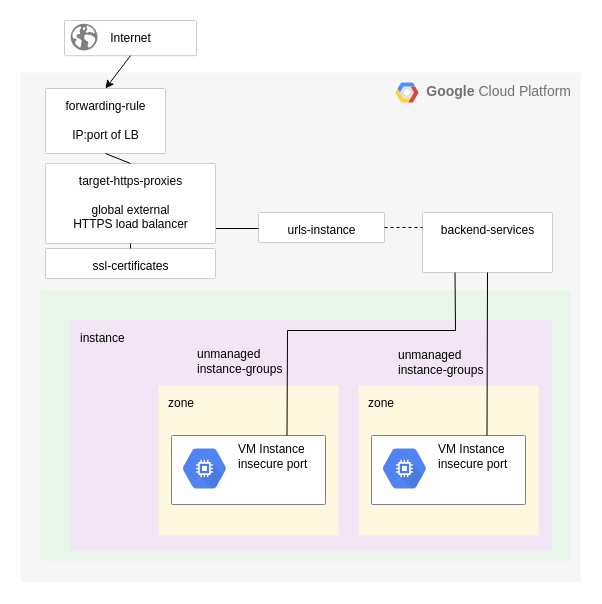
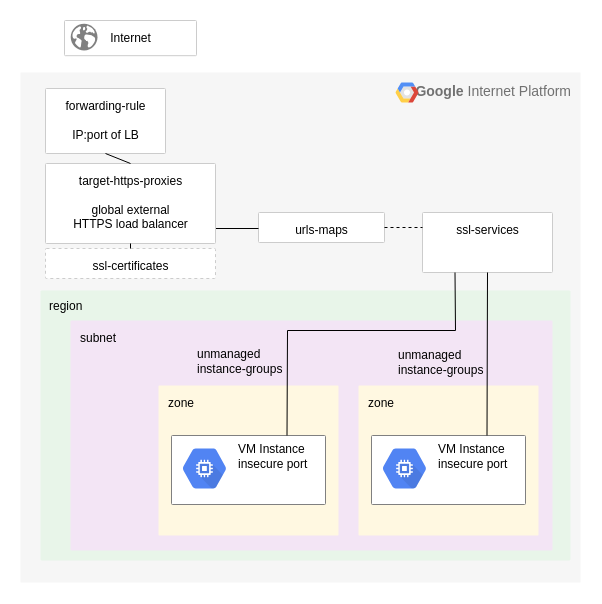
  <mxCell id="0" />
  <mxCell id="1" parent="0" />
- <mxCell id="2" value="&lt;b&gt;Google &lt;/b&gt;Cloud Platform" style="fillColor=#F6F6F6;strokeColor=none;shadow=0;gradientColor=none;fontSize=14;align=right;spacing=10;fontColor=#717171;9E9E9E;verticalAlign=top;spacingTop=-4;fontStyle=0;spacingLeft=40;html=1;container=0;" vertex="1" parent="1"><mxGeometry x="20" y="72" width="560" height="510" as="geometry" /></mxCell>
+ <mxCell id="2" value="&lt;b&gt;Google &lt;/b&gt;Internet Platform" style="fillColor=#F6F6F6;strokeColor=none;shadow=0;gradientColor=none;fontSize=14;align=right;spacing=10;fontColor=#717171;9E9E9E;verticalAlign=top;spacingTop=-4;fontStyle=0;spacingLeft=40;html=1;container=0;" vertex="1" parent="1"><mxGeometry x="20" y="72" width="560" height="510" as="geometry" /></mxCell>
  <mxCell id="3" value="" style="sketch=0;points=[[0,0,0],[0.25,0,0],[0.5,0,0],[0.75,0,0],[1,0,0],[1,0.25,0],[1,0.5,0],[1,0.75,0],[1,1,0],[0.75,1,0],[0.5,1,0],[0.25,1,0],[0,1,0],[0,0.75,0],[0,0.5,0],[0,0.25,0]];rounded=1;absoluteArcSize=1;arcSize=2;html=1;strokeColor=none;gradientColor=none;shadow=0;dashed=0;fontSize=12;fontColor=#9E9E9E;align=left;verticalAlign=top;spacing=10;spacingTop=-4;fillColor=#E8F5E9;" parent="1" vertex="1"><mxGeometry x="40" y="290" width="530" height="270" as="geometry"><mxPoint x="10" y="50" as="offset" /></mxGeometry></mxCell>
- <mxCell id="4" value="instance" style="sketch=0;points=[[0,0,0],[0.25,0,0],[0.5,0,0],[0.75,0,0],[1,0,0],[1,0.25,0],[1,0.5,0],[1,0.75,0],[1,1,0],[0.75,1,0],[0.5,1,0],[0.25,1,0],[0,1,0],[0,0.75,0],[0,0.5,0],[0,0.25,0]];rounded=1;absoluteArcSize=1;arcSize=2;html=1;strokeColor=none;gradientColor=none;shadow=0;dashed=0;fontSize=12;fontColor=#000000;align=left;verticalAlign=top;spacing=10;spacingTop=-4;fillColor=#F3E5F5;" parent="1" vertex="1"><mxGeometry x="70" y="320" width="482" height="230" as="geometry" /></mxCell>
+ <mxCell id="4" value="subnet" style="sketch=0;points=[[0,0,0],[0.25,0,0],[0.5,0,0],[0.75,0,0],[1,0,0],[1,0.25,0],[1,0.5,0],[1,0.75,0],[1,1,0],[0.75,1,0],[0.5,1,0],[0.25,1,0],[0,1,0],[0,0.75,0],[0,0.5,0],[0,0.25,0]];rounded=1;absoluteArcSize=1;arcSize=2;html=1;strokeColor=none;gradientColor=none;shadow=0;dashed=0;fontSize=12;fontColor=#000000;align=left;verticalAlign=top;spacing=10;spacingTop=-4;fillColor=#F3E5F5;" parent="1" vertex="1"><mxGeometry x="70" y="320" width="482" height="230" as="geometry" /></mxCell>
  <mxCell id="5" value="zone" style="sketch=0;points=[[0,0,0],[0.25,0,0],[0.5,0,0],[0.75,0,0],[1,0,0],[1,0.25,0],[1,0.5,0],[1,0.75,0],[1,1,0],[0.75,1,0],[0.5,1,0],[0.25,1,0],[0,1,0],[0,0.75,0],[0,0.5,0],[0,0.25,0]];rounded=1;absoluteArcSize=1;arcSize=2;html=1;strokeColor=none;gradientColor=none;shadow=0;dashed=0;fontSize=12;fontColor=#000000;align=left;verticalAlign=top;spacing=10;spacingTop=-4;fillColor=#FFF8E1;" parent="1" vertex="1"><mxGeometry x="358" y="385" width="180" height="150" as="geometry" /></mxCell>
- <mxCell id="7" value="ssl-certificates" style="sketch=0;points=[[0,0,0],[0.25,0,0],[0.5,0,0],[0.75,0,0],[1,0,0],[1,0.25,0],[1,0.5,0],[1,0.75,0],[1,1,0],[0.75,1,0],[0.5,1,0],[0.25,1,0],[0,1,0],[0,0.75,0],[0,0.5,0],[0,0.25,0]];rounded=1;absoluteArcSize=1;arcSize=2;html=1;strokeColor=#CCCCCC;gradientColor=none;shadow=0;dashed=0;fontSize=12;fontColor=#000000;align=center;verticalAlign=top;spacing=10;spacingTop=-4;fillColor=#FFFFFF;strokeWidth=1;" parent="1" vertex="1"><mxGeometry x="45" y="248" width="170" height="30" as="geometry" /></mxCell>
+ <mxCell id="6" value="&lt;div align=&quot;left&quot;&gt;region&lt;/div&gt;" style="text;html=1;resizable=0;autosize=1;align=left;verticalAlign=middle;points=[];fillColor=none;strokeColor=none;rounded=0;" parent="1" vertex="1"><mxGeometry x="47" y="296" width="50" height="20" as="geometry" /></mxCell>
+ <mxCell id="7" value="ssl-certificates" style="sketch=0;points=[[0,0,0],[0.25,0,0],[0.5,0,0],[0.75,0,0],[1,0,0],[1,0.25,0],[1,0.5,0],[1,0.75,0],[1,1,0],[0.75,1,0],[0.5,1,0],[0.25,1,0],[0,1,0],[0,0.75,0],[0,0.5,0],[0,0.25,0]];rounded=1;absoluteArcSize=1;arcSize=2;html=1;strokeColor=#CCCCCC;gradientColor=none;shadow=0;dashed=1;fontSize=12;fontColor=#000000;align=center;verticalAlign=top;spacing=10;spacingTop=-4;fillColor=#FFFFFF;strokeWidth=1;" parent="1" vertex="1"><mxGeometry x="45" y="248" width="170" height="30" as="geometry" /></mxCell>
  <mxCell id="8" value="" style="group" parent="1" vertex="1" connectable="0"><mxGeometry x="371" y="435" width="155" height="69" as="geometry" /></mxCell>
  <mxCell id="9" value="" style="sketch=0;points=[[0,0,0],[0.25,0,0],[0.5,0,0],[0.75,0,0],[1,0,0],[1,0.25,0],[1,0.5,0],[1,0.75,0],[1,1,0],[0.75,1,0],[0.5,1,0],[0.25,1,0],[0,1,0],[0,0.75,0],[0,0.5,0],[0,0.25,0]];rounded=1;absoluteArcSize=1;arcSize=2;html=1;strokeColor=#808080;gradientColor=none;shadow=0;dashed=0;fontSize=12;fontColor=#9E9E9E;align=left;verticalAlign=top;spacing=10;spacingTop=-4;" parent="8" vertex="1"><mxGeometry width="154" height="69" as="geometry" /></mxCell>
  <mxCell id="10" value="" style="sketch=0;html=1;fillColor=#5184F3;strokeColor=none;verticalAlign=top;labelPosition=center;verticalLabelPosition=bottom;align=center;spacingTop=-6;fontSize=11;fontStyle=1;shape=mxgraph.gcp2.hexIcon;prIcon=compute_engine" parent="8" vertex="1"><mxGeometry y="3.75" width="66" height="58.5" as="geometry" /></mxCell>
  <mxCell id="11" value="&lt;div&gt;VM Instance&lt;/div&gt;&lt;div&gt;insecure port&lt;br&gt;&lt;/div&gt;" style="text;html=1;resizable=0;autosize=1;align=left;verticalAlign=middle;points=[];fillColor=none;strokeColor=none;rounded=0;" parent="8" vertex="1"><mxGeometry x="65" y="6" width="90" height="30" as="geometry" /></mxCell>
  <mxCell id="12" value="zone" style="sketch=0;points=[[0,0,0],[0.25,0,0],[0.5,0,0],[0.75,0,0],[1,0,0],[1,0.25,0],[1,0.5,0],[1,0.75,0],[1,1,0],[0.75,1,0],[0.5,1,0],[0.25,1,0],[0,1,0],[0,0.75,0],[0,0.5,0],[0,0.25,0]];rounded=1;absoluteArcSize=1;arcSize=2;html=1;strokeColor=none;gradientColor=none;shadow=0;dashed=0;fontSize=12;fontColor=#000000;align=left;verticalAlign=top;spacing=10;spacingTop=-4;fillColor=#FFF8E1;" parent="1" vertex="1"><mxGeometry x="158" y="385" width="180" height="150" as="geometry" /></mxCell>
  <mxCell id="13" value="" style="group" parent="1" vertex="1" connectable="0"><mxGeometry x="171" y="435" width="155" height="69" as="geometry" /></mxCell>
  <mxCell id="14" value="" style="sketch=0;points=[[0,0,0],[0.25,0,0],[0.5,0,0],[0.75,0,0],[1,0,0],[1,0.25,0],[1,0.5,0],[1,0.75,0],[1,1,0],[0.75,1,0],[0.5,1,0],[0.25,1,0],[0,1,0],[0,0.75,0],[0,0.5,0],[0,0.25,0]];rounded=1;absoluteArcSize=1;arcSize=2;html=1;strokeColor=#808080;gradientColor=none;shadow=0;dashed=0;fontSize=12;fontColor=#9E9E9E;align=left;verticalAlign=top;spacing=10;spacingTop=-4;" parent="13" vertex="1"><mxGeometry width="154" height="69" as="geometry" /></mxCell>
  <mxCell id="15" value="" style="sketch=0;html=1;fillColor=#5184F3;strokeColor=none;verticalAlign=top;labelPosition=center;verticalLabelPosition=bottom;align=center;spacingTop=-6;fontSize=11;fontStyle=1;shape=mxgraph.gcp2.hexIcon;prIcon=compute_engine" parent="13" vertex="1"><mxGeometry y="3.75" width="66" height="58.5" as="geometry" /></mxCell>
  <mxCell id="16" value="&lt;div&gt;VM Instance&lt;/div&gt;&lt;div&gt;insecure port&lt;br&gt;&lt;/div&gt;" style="text;html=1;resizable=0;autosize=1;align=left;verticalAlign=middle;points=[];fillColor=none;strokeColor=none;rounded=0;" parent="13" vertex="1"><mxGeometry x="65" y="6" width="90" height="30" as="geometry" /></mxCell>
- <mxCell id="17" value="backend-services" style="sketch=0;points=[[0,0,0],[0.25,0,0],[0.5,0,0],[0.75,0,0],[1,0,0],[1,0.25,0],[1,0.5,0],[1,0.75,0],[1,1,0],[0.75,1,0],[0.5,1,0],[0.25,1,0],[0,1,0],[0,0.75,0],[0,0.5,0],[0,0.25,0]];rounded=1;absoluteArcSize=1;arcSize=2;html=1;strokeColor=#CCCCCC;gradientColor=none;shadow=0;dashed=0;fontSize=12;fontColor=#000000;align=center;verticalAlign=top;spacing=10;spacingTop=-4;fillColor=#FFFFFF;strokeWidth=1;" parent="1" vertex="1"><mxGeometry x="422" y="212" width="130" height="60" as="geometry" /></mxCell>
- <mxCell id="18" value="&lt;div&gt;urls-instance&lt;/div&gt;" style="sketch=0;points=[[0,0,0],[0.25,0,0],[0.5,0,0],[0.75,0,0],[1,0,0],[1,0.25,0],[1,0.5,0],[1,0.75,0],[1,1,0],[0.75,1,0],[0.5,1,0],[0.25,1,0],[0,1,0],[0,0.75,0],[0,0.5,0],[0,0.25,0]];rounded=1;absoluteArcSize=1;arcSize=2;html=1;strokeColor=#CCCCCC;gradientColor=none;shadow=0;dashed=0;fontSize=12;fontColor=#000000;align=center;verticalAlign=top;spacing=10;spacingTop=-4;fillColor=#FFFFFF;strokeWidth=1;" parent="1" vertex="1"><mxGeometry x="258" y="212" width="126" height="30" as="geometry" /></mxCell>
+ <mxCell id="17" value="ssl-services" style="sketch=0;points=[[0,0,0],[0.25,0,0],[0.5,0,0],[0.75,0,0],[1,0,0],[1,0.25,0],[1,0.5,0],[1,0.75,0],[1,1,0],[0.75,1,0],[0.5,1,0],[0.25,1,0],[0,1,0],[0,0.75,0],[0,0.5,0],[0,0.25,0]];rounded=1;absoluteArcSize=1;arcSize=2;html=1;strokeColor=#CCCCCC;gradientColor=none;shadow=0;dashed=0;fontSize=12;fontColor=#000000;align=center;verticalAlign=top;spacing=10;spacingTop=-4;fillColor=#FFFFFF;strokeWidth=1;" parent="1" vertex="1"><mxGeometry x="422" y="212" width="130" height="60" as="geometry" /></mxCell>
+ <mxCell id="18" value="&lt;div&gt;urls-maps&lt;/div&gt;" style="sketch=0;points=[[0,0,0],[0.25,0,0],[0.5,0,0],[0.75,0,0],[1,0,0],[1,0.25,0],[1,0.5,0],[1,0.75,0],[1,1,0],[0.75,1,0],[0.5,1,0],[0.25,1,0],[0,1,0],[0,0.75,0],[0,0.5,0],[0,0.25,0]];rounded=1;absoluteArcSize=1;arcSize=2;html=1;strokeColor=#CCCCCC;gradientColor=none;shadow=0;dashed=0;fontSize=12;fontColor=#000000;align=center;verticalAlign=top;spacing=10;spacingTop=-4;fillColor=#FFFFFF;strokeWidth=1;" parent="1" vertex="1"><mxGeometry x="258" y="212" width="126" height="30" as="geometry" /></mxCell>
  <mxCell id="19" value="" style="endArrow=none;html=1;rounded=0;" parent="1" edge="1"><mxGeometry width="50" height="50" relative="1" as="geometry"><mxPoint x="215" y="228" as="sourcePoint" /><mxPoint x="258" y="228" as="targetPoint" /></mxGeometry></mxCell>
  <mxCell id="20" value="" style="endArrow=none;html=1;rounded=0;entryX=0;entryY=0.25;entryDx=0;entryDy=0;entryPerimeter=0;exitX=1;exitY=0.5;exitDx=0;exitDy=0;exitPerimeter=0;dashed=1;" parent="1" source="18" target="17" edge="1"><mxGeometry width="50" height="50" relative="1" as="geometry"><mxPoint x="385" y="397" as="sourcePoint" /><mxPoint x="435" y="347" as="targetPoint" /></mxGeometry></mxCell>
  <mxCell id="21" value="" style="endArrow=none;html=1;rounded=0;entryX=0.5;entryY=1;entryDx=0;entryDy=0;entryPerimeter=0;exitX=0.75;exitY=0;exitDx=0;exitDy=0;exitPerimeter=0;" parent="1" source="9" target="17" edge="1"><mxGeometry width="50" height="50" relative="1" as="geometry"><mxPoint x="385" y="410" as="sourcePoint" /><mxPoint x="435" y="360" as="targetPoint" /></mxGeometry></mxCell>
  <mxCell id="22" value="" style="endArrow=none;html=1;rounded=0;entryX=0.25;entryY=1;entryDx=0;entryDy=0;entryPerimeter=0;exitX=0.75;exitY=0;exitDx=0;exitDy=0;exitPerimeter=0;" parent="1" source="14" target="17" edge="1"><mxGeometry width="50" height="50" relative="1" as="geometry"><mxPoint x="385" y="410" as="sourcePoint" /><mxPoint x="435" y="360" as="targetPoint" /><Array as="points"><mxPoint x="287" y="330" /><mxPoint x="455" y="330" /></Array></mxGeometry></mxCell>
  <mxCell id="23" value="&lt;div&gt;target-https-proxies&lt;/div&gt;&lt;div&gt;&lt;br&gt;&lt;/div&gt;&lt;div&gt;global external&lt;/div&gt;&lt;div&gt;HTTPS load balancer&lt;br&gt;&lt;/div&gt;" style="sketch=0;points=[[0,0,0],[0.25,0,0],[0.5,0,0],[0.75,0,0],[1,0,0],[1,0.25,0],[1,0.5,0],[1,0.75,0],[1,1,0],[0.75,1,0],[0.5,1,0],[0.25,1,0],[0,1,0],[0,0.75,0],[0,0.5,0],[0,0.25,0]];rounded=1;absoluteArcSize=1;arcSize=2;html=1;strokeColor=#CCCCCC;gradientColor=none;shadow=0;dashed=0;fontSize=12;fontColor=#000000;align=center;verticalAlign=top;spacing=10;spacingTop=-4;fillColor=#FFFFFF;strokeWidth=1;" parent="1" vertex="1"><mxGeometry x="45" y="163" width="170" height="80" as="geometry" /></mxCell>
  <mxCell id="24" value="" style="endArrow=none;html=1;rounded=0;entryX=0.5;entryY=1;entryDx=0;entryDy=0;entryPerimeter=0;" parent="1" source="7" target="23" edge="1"><mxGeometry width="50" height="50" relative="1" as="geometry"><mxPoint x="225" y="427" as="sourcePoint" /><mxPoint x="275" y="377" as="targetPoint" /></mxGeometry></mxCell>
  <mxCell id="25" value="&lt;div&gt;unmanaged&lt;/div&gt;&lt;div&gt;instance-groups&lt;/div&gt;" style="text;html=1;resizable=0;autosize=1;align=left;verticalAlign=middle;points=[];fillColor=none;strokeColor=none;rounded=0;" parent="1" vertex="1"><mxGeometry x="195" y="346" width="100" height="30" as="geometry" /></mxCell>
  <mxCell id="26" value="&lt;div&gt;unmanaged&lt;/div&gt;&lt;div&gt;instance-groups&lt;/div&gt;" style="text;html=1;resizable=0;autosize=1;align=left;verticalAlign=middle;points=[];fillColor=none;strokeColor=none;rounded=0;" parent="1" vertex="1"><mxGeometry x="396" y="347" width="100" height="30" as="geometry" /></mxCell>
  <mxCell id="27" value="&lt;div&gt;forwarding-rule&lt;/div&gt;&lt;div&gt;&lt;br&gt;&lt;/div&gt;IP:port of LB" style="sketch=0;points=[[0,0,0],[0.25,0,0],[0.5,0,0],[0.75,0,0],[1,0,0],[1,0.25,0],[1,0.5,0],[1,0.75,0],[1,1,0],[0.75,1,0],[0.5,1,0],[0.25,1,0],[0,1,0],[0,0.75,0],[0,0.5,0],[0,0.25,0]];rounded=1;absoluteArcSize=1;arcSize=2;html=1;strokeColor=#CCCCCC;gradientColor=none;shadow=0;dashed=0;fontSize=12;fontColor=#000000;align=center;verticalAlign=top;spacing=10;spacingTop=-4;fillColor=#FFFFFF;strokeWidth=1;" vertex="1" parent="1"><mxGeometry x="45" y="88" width="120" height="65" as="geometry" /></mxCell>
  <mxCell id="28" value="" style="group" vertex="1" connectable="0" parent="1"><mxGeometry x="64" y="20" width="132" height="35.2" as="geometry" /></mxCell>
  <mxCell id="29" value="Internet" style="sketch=0;points=[[0,0,0],[0.25,0,0],[0.5,0,0],[0.75,0,0],[1,0,0],[1,0.25,0],[1,0.5,0],[1,0.75,0],[1,1,0],[0.75,1,0],[0.5,1,0],[0.25,1,0],[0,1,0],[0,0.75,0],[0,0.5,0],[0,0.25,0]];rounded=1;absoluteArcSize=1;arcSize=2;html=1;strokeColor=#CCCCCC;gradientColor=none;shadow=0;dashed=0;fontSize=12;fontColor=#000000;align=center;verticalAlign=top;spacing=10;spacingTop=-4;fillColor=#FFFFFF;strokeWidth=1;" vertex="1" parent="28"><mxGeometry width="132" height="35.2" as="geometry" /></mxCell>
  <mxCell id="30" value="" style="shadow=0;dashed=0;html=1;strokeColor=none;fillColor=#808080;labelPosition=center;verticalLabelPosition=bottom;verticalAlign=top;align=center;outlineConnect=0;shape=mxgraph.veeam.globe;" vertex="1" parent="28"><mxGeometry x="6.2" y="3.2" width="26.8" height="26.8" as="geometry" /></mxCell>
- <mxCell id="31" value="" style="endArrow=classic;html=1;rounded=0;exitX=0.5;exitY=1;exitDx=0;exitDy=0;exitPerimeter=0;entryX=0.5;entryY=0;entryDx=0;entryDy=0;entryPerimeter=0;" edge="1" parent="1" source="29" target="27"><mxGeometry width="50" height="50" relative="1" as="geometry"><mxPoint x="310" y="328" as="sourcePoint" /><mxPoint x="360" y="278" as="targetPoint" /></mxGeometry></mxCell>
  <mxCell id="32" value="" style="endArrow=none;html=1;rounded=0;exitX=0.5;exitY=0;exitDx=0;exitDy=0;exitPerimeter=0;entryX=0.5;entryY=1;entryDx=0;entryDy=0;entryPerimeter=0;" edge="1" parent="1" source="23" target="27"><mxGeometry width="50" height="50" relative="1" as="geometry"><mxPoint x="310" y="298" as="sourcePoint" /><mxPoint x="120" y="158" as="targetPoint" /></mxGeometry></mxCell>
  <mxCell id="33" value="" style="shape=mxgraph.gcp2.google_cloud_platform;fillColor=#F6F6F6;strokeColor=none;shadow=0;gradientColor=none;" vertex="1" parent="1"><mxGeometry x="395" y="82" width="23" height="20" as="geometry"><mxPoint x="20" y="10" as="offset" /></mxGeometry></mxCell>
